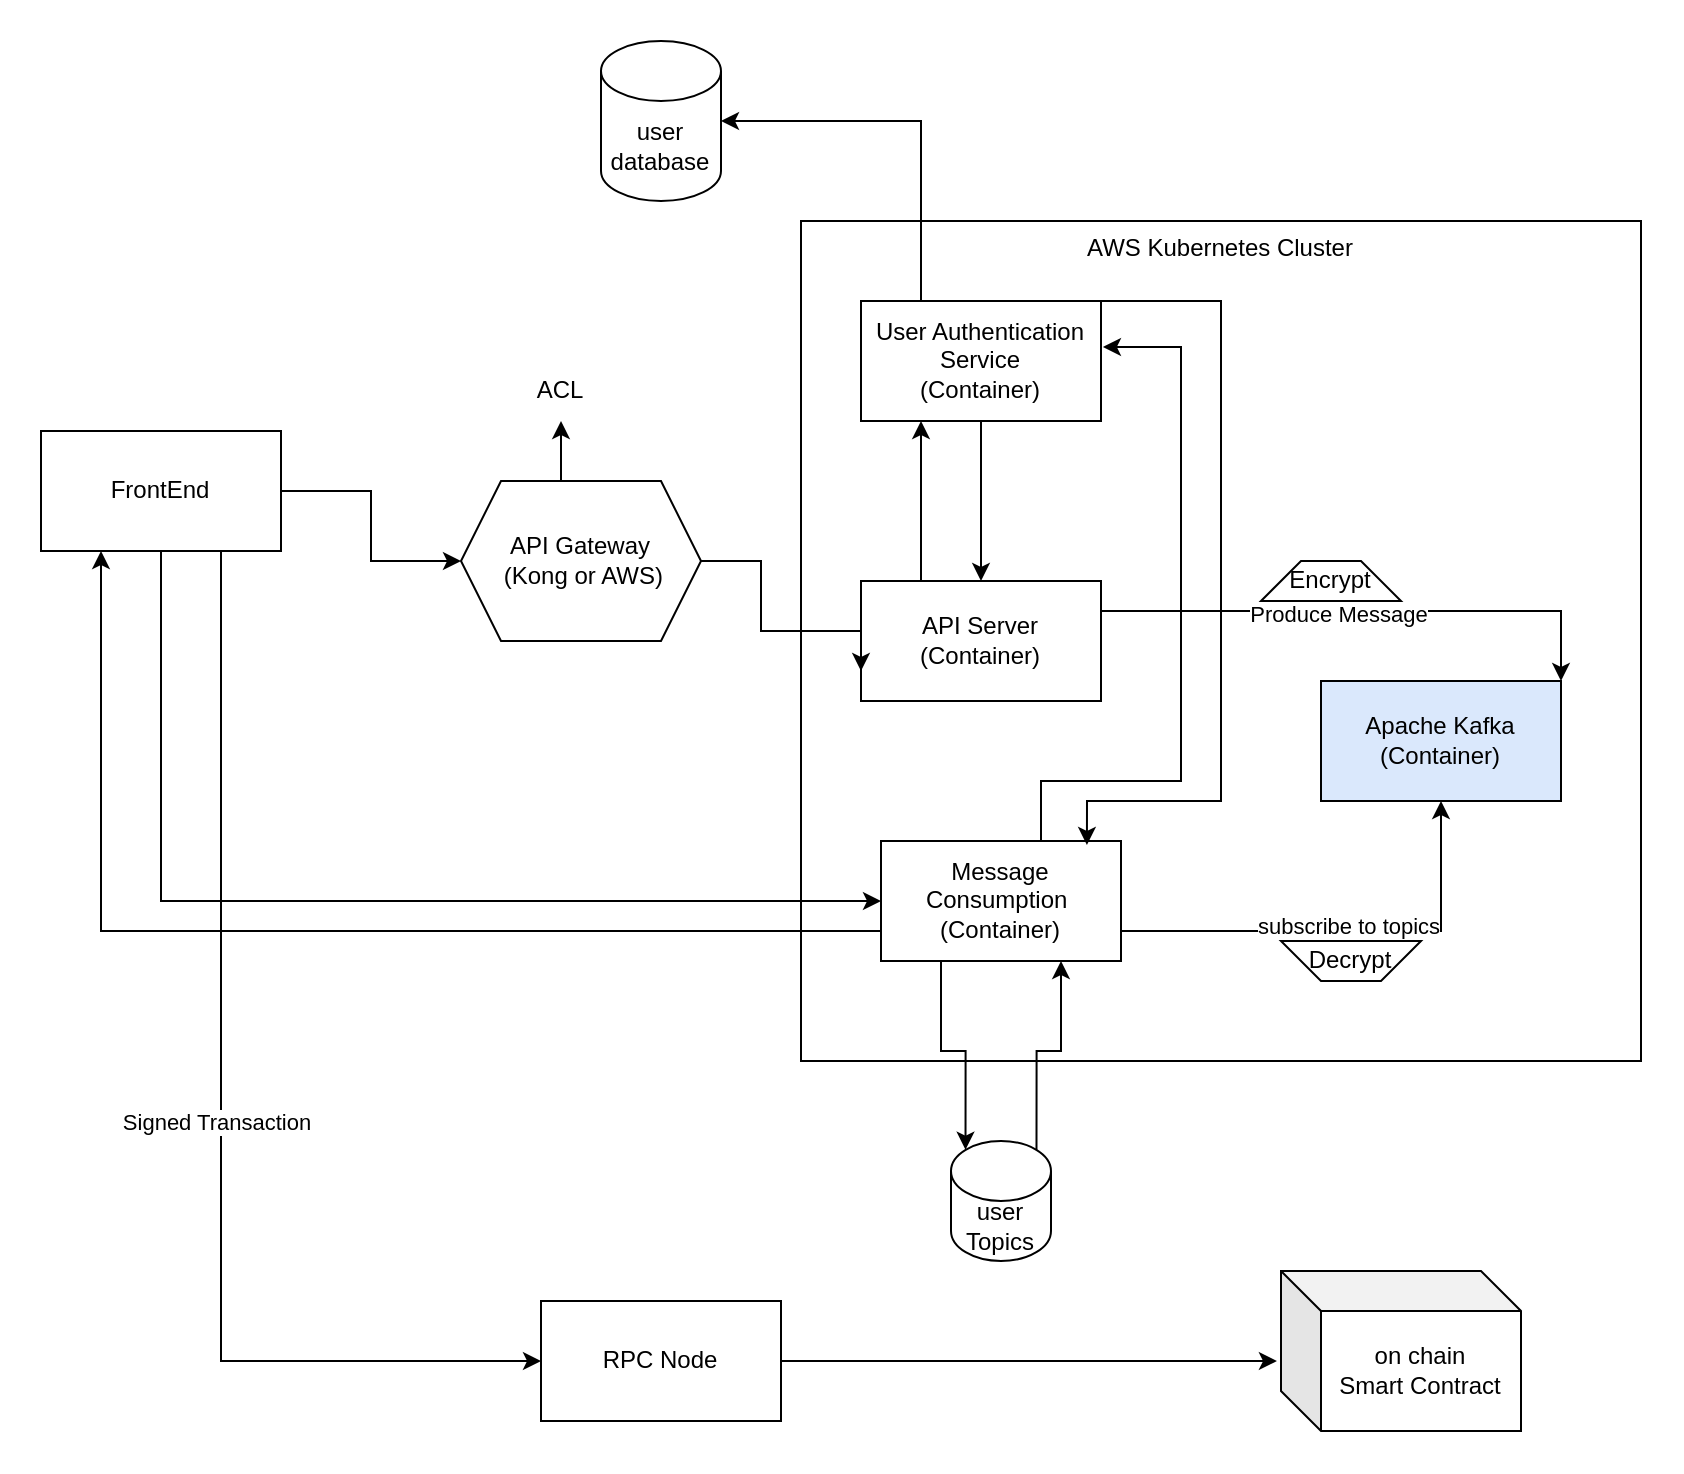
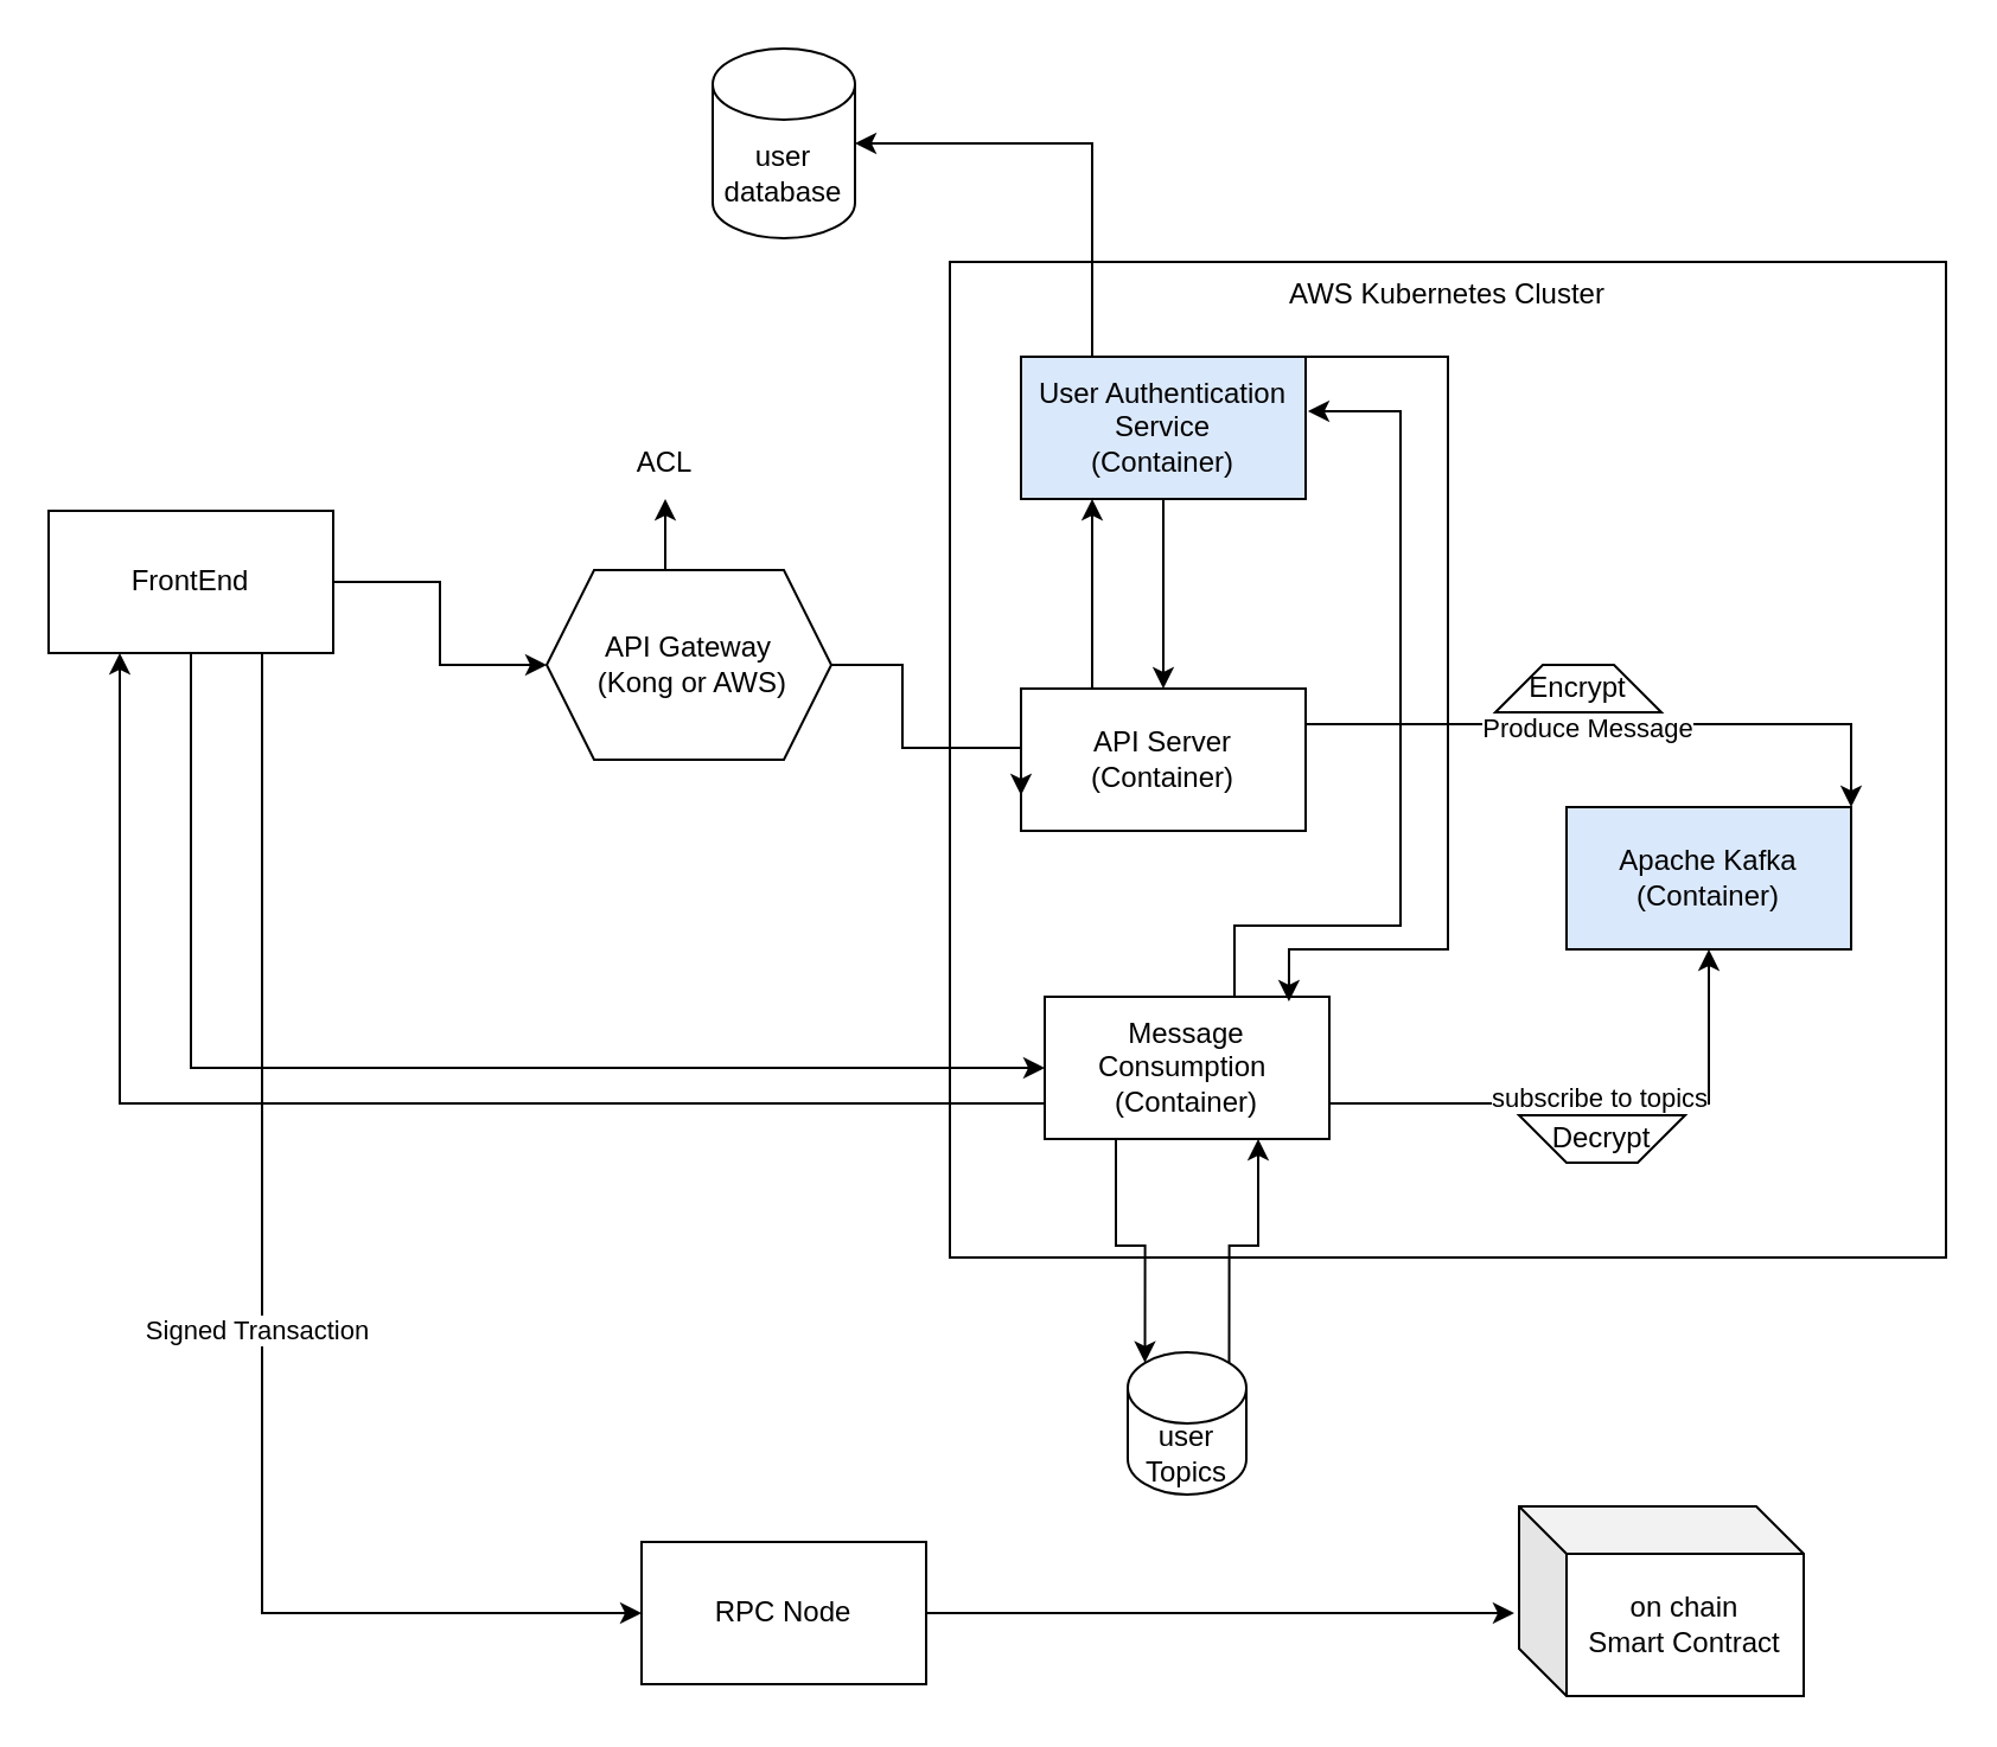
  <mxCell id="0" />
  <mxCell id="1" parent="0" />
  <mxCell id="2" style="edgeStyle=orthogonalEdgeStyle;rounded=0;orthogonalLoop=1;jettySize=auto;html=1;exitX=1;exitY=0.5;exitDx=0;exitDy=0;entryX=0;entryY=0.5;entryDx=0;entryDy=0;" edge="1" parent="1" source="5" target="7"><mxGeometry relative="1" as="geometry" /></mxCell>
  <mxCell id="3" style="edgeStyle=orthogonalEdgeStyle;rounded=0;orthogonalLoop=1;jettySize=auto;html=1;exitX=0.75;exitY=1;exitDx=0;exitDy=0;entryX=0;entryY=0.5;entryDx=0;entryDy=0;" edge="1" parent="1" source="5" target="30"><mxGeometry relative="1" as="geometry" /></mxCell>
  <mxCell id="4" value="Signed Transaction" style="edgeLabel;html=1;align=center;verticalAlign=middle;resizable=0;points=[];" vertex="1" connectable="0" parent="3"><mxGeometry x="0.008" y="-3" relative="1" as="geometry"><mxPoint as="offset" /></mxGeometry></mxCell>
  <mxCell id="5" value="FrontEnd" style="rounded=0;whiteSpace=wrap;html=1;" vertex="1" parent="1"><mxGeometry x="20" y="215" width="120" height="60" as="geometry" /></mxCell>
  <mxCell id="6" style="edgeStyle=orthogonalEdgeStyle;rounded=0;orthogonalLoop=1;jettySize=auto;html=1;exitX=0.375;exitY=0;exitDx=0;exitDy=0;entryX=0.5;entryY=1;entryDx=0;entryDy=0;" edge="1" parent="1" source="7" target="29"><mxGeometry relative="1" as="geometry" /></mxCell>
  <mxCell id="7" value="API Gateway&lt;br&gt;&amp;nbsp;(Kong or AWS)" style="shape=hexagon;perimeter=hexagonPerimeter2;whiteSpace=wrap;html=1;fixedSize=1;" vertex="1" parent="1"><mxGeometry x="230" y="240" width="120" height="80" as="geometry" /></mxCell>
  <mxCell id="8" value="AWS Kubernetes Cluster" style="whiteSpace=wrap;html=1;aspect=fixed;verticalAlign=top;" vertex="1" parent="1"><mxGeometry x="400" y="110" width="420" height="420" as="geometry" /></mxCell>
  <mxCell id="9" style="edgeStyle=orthogonalEdgeStyle;rounded=0;orthogonalLoop=1;jettySize=auto;html=1;exitX=0.5;exitY=1;exitDx=0;exitDy=0;entryX=0.5;entryY=0;entryDx=0;entryDy=0;" edge="1" parent="1" source="10" target="14"><mxGeometry relative="1" as="geometry" /></mxCell>
- <mxCell id="10" value="User Authentication Service&lt;br&gt;(Container)" style="rounded=0;whiteSpace=wrap;html=1;" vertex="1" parent="1"><mxGeometry x="430" y="150" width="120" height="60" as="geometry" /></mxCell>
+ <mxCell id="10" value="User Authentication Service&lt;br&gt;(Container)" style="rounded=0;whiteSpace=wrap;html=1;fillColor=#dae8fc;" vertex="1" parent="1"><mxGeometry x="430" y="150" width="120" height="60" as="geometry" /></mxCell>
  <mxCell id="11" style="edgeStyle=orthogonalEdgeStyle;rounded=0;orthogonalLoop=1;jettySize=auto;html=1;exitX=0.25;exitY=0;exitDx=0;exitDy=0;entryX=0.25;entryY=1;entryDx=0;entryDy=0;" edge="1" parent="1" source="14" target="10"><mxGeometry relative="1" as="geometry" /></mxCell>
  <mxCell id="12" style="edgeStyle=orthogonalEdgeStyle;rounded=0;orthogonalLoop=1;jettySize=auto;html=1;exitX=1;exitY=0.25;exitDx=0;exitDy=0;entryX=1;entryY=0;entryDx=0;entryDy=0;" edge="1" parent="1" source="14" target="16"><mxGeometry relative="1" as="geometry" /></mxCell>
  <mxCell id="13" value="Produce Message" style="edgeLabel;html=1;align=center;verticalAlign=middle;resizable=0;points=[];" vertex="1" connectable="0" parent="12"><mxGeometry x="-0.106" y="-1" relative="1" as="geometry"><mxPoint as="offset" /></mxGeometry></mxCell>
  <mxCell id="14" value="API Server&lt;br&gt;(Container)" style="rounded=0;whiteSpace=wrap;html=1;" vertex="1" parent="1"><mxGeometry x="430" y="290" width="120" height="60" as="geometry" /></mxCell>
  <mxCell id="15" style="edgeStyle=orthogonalEdgeStyle;rounded=0;orthogonalLoop=1;jettySize=auto;html=1;exitX=1;exitY=0.5;exitDx=0;exitDy=0;entryX=0;entryY=0.75;entryDx=0;entryDy=0;" edge="1" parent="1" source="7" target="14"><mxGeometry relative="1" as="geometry"><Array as="points"><mxPoint x="380" y="280" /><mxPoint x="380" y="315" /></Array></mxGeometry></mxCell>
  <mxCell id="16" value="Apache Kafka&lt;br&gt;(Container)" style="rounded=0;whiteSpace=wrap;html=1;fillColor=#dae8fc;" vertex="1" parent="1"><mxGeometry x="660" y="340" width="120" height="60" as="geometry" /></mxCell>
  <mxCell id="17" value="user database" style="shape=cylinder3;whiteSpace=wrap;html=1;boundedLbl=1;backgroundOutline=1;size=15;" vertex="1" parent="1"><mxGeometry x="300" y="20" width="60" height="80" as="geometry" /></mxCell>
  <mxCell id="18" style="edgeStyle=orthogonalEdgeStyle;rounded=0;orthogonalLoop=1;jettySize=auto;html=1;exitX=0.25;exitY=0;exitDx=0;exitDy=0;entryX=1;entryY=0.5;entryDx=0;entryDy=0;entryPerimeter=0;" edge="1" parent="1" source="10" target="17"><mxGeometry relative="1" as="geometry" /></mxCell>
  <mxCell id="19" style="edgeStyle=orthogonalEdgeStyle;rounded=0;orthogonalLoop=1;jettySize=auto;html=1;exitX=1;exitY=0.75;exitDx=0;exitDy=0;entryX=0.5;entryY=1;entryDx=0;entryDy=0;" edge="1" parent="1" source="24" target="16"><mxGeometry relative="1" as="geometry" /></mxCell>
  <mxCell id="20" value="subscribe to topics" style="edgeLabel;html=1;align=center;verticalAlign=middle;resizable=0;points=[];" vertex="1" connectable="0" parent="19"><mxGeometry x="-0.008" y="3" relative="1" as="geometry"><mxPoint x="1" as="offset" /></mxGeometry></mxCell>
  <mxCell id="21" style="edgeStyle=orthogonalEdgeStyle;rounded=0;orthogonalLoop=1;jettySize=auto;html=1;exitX=0.855;exitY=0;exitDx=0;exitDy=4.35;exitPerimeter=0;entryX=0.75;entryY=1;entryDx=0;entryDy=0;" edge="1" parent="1" source="22" target="24"><mxGeometry relative="1" as="geometry" /></mxCell>
  <mxCell id="22" value="user&lt;br&gt;Topics" style="shape=cylinder3;whiteSpace=wrap;html=1;boundedLbl=1;backgroundOutline=1;size=15;" vertex="1" parent="1"><mxGeometry x="475" y="570" width="50" height="60" as="geometry" /></mxCell>
  <mxCell id="23" style="edgeStyle=orthogonalEdgeStyle;rounded=0;orthogonalLoop=1;jettySize=auto;html=1;exitX=0;exitY=0.75;exitDx=0;exitDy=0;entryX=0.25;entryY=1;entryDx=0;entryDy=0;" edge="1" parent="1" source="24" target="5"><mxGeometry relative="1" as="geometry" /></mxCell>
  <mxCell id="24" value="Message Consumption&amp;nbsp;&lt;br&gt;(Container)" style="rounded=0;whiteSpace=wrap;html=1;" vertex="1" parent="1"><mxGeometry x="440" y="420" width="120" height="60" as="geometry" /></mxCell>
  <mxCell id="25" style="edgeStyle=orthogonalEdgeStyle;rounded=0;orthogonalLoop=1;jettySize=auto;html=1;exitX=0.5;exitY=1;exitDx=0;exitDy=0;entryX=0;entryY=0.5;entryDx=0;entryDy=0;" edge="1" parent="1" source="5" target="24"><mxGeometry relative="1" as="geometry" /></mxCell>
  <mxCell id="26" style="edgeStyle=orthogonalEdgeStyle;rounded=0;orthogonalLoop=1;jettySize=auto;html=1;exitX=0.25;exitY=1;exitDx=0;exitDy=0;entryX=0.145;entryY=0;entryDx=0;entryDy=4.35;entryPerimeter=0;" edge="1" parent="1" source="24" target="22"><mxGeometry relative="1" as="geometry" /></mxCell>
  <mxCell id="27" style="edgeStyle=orthogonalEdgeStyle;rounded=0;orthogonalLoop=1;jettySize=auto;html=1;exitX=0.5;exitY=0;exitDx=0;exitDy=0;entryX=1.008;entryY=0.383;entryDx=0;entryDy=0;entryPerimeter=0;" edge="1" parent="1" source="24" target="10"><mxGeometry relative="1" as="geometry"><Array as="points"><mxPoint x="520" y="420" /><mxPoint x="520" y="390" /><mxPoint x="590" y="390" /><mxPoint x="590" y="173" /></Array></mxGeometry></mxCell>
  <mxCell id="28" style="edgeStyle=orthogonalEdgeStyle;rounded=0;orthogonalLoop=1;jettySize=auto;html=1;exitX=1;exitY=0;exitDx=0;exitDy=0;entryX=0.858;entryY=0.033;entryDx=0;entryDy=0;entryPerimeter=0;" edge="1" parent="1" source="10" target="24"><mxGeometry relative="1" as="geometry"><Array as="points"><mxPoint x="610" y="150" /><mxPoint x="610" y="400" /><mxPoint x="543" y="400" /></Array></mxGeometry></mxCell>
  <mxCell id="29" value="ACL" style="text;html=1;align=center;verticalAlign=middle;whiteSpace=wrap;rounded=0;" vertex="1" parent="1"><mxGeometry x="250" y="180" width="60" height="30" as="geometry" /></mxCell>
  <mxCell id="30" value="RPC Node" style="rounded=0;whiteSpace=wrap;html=1;" vertex="1" parent="1"><mxGeometry x="270" y="650" width="120" height="60" as="geometry" /></mxCell>
  <mxCell id="31" value="on chain&lt;br&gt;Smart Contract" style="shape=cube;whiteSpace=wrap;html=1;boundedLbl=1;backgroundOutline=1;darkOpacity=0.05;darkOpacity2=0.1;" vertex="1" parent="1"><mxGeometry x="640" y="635" width="120" height="80" as="geometry" /></mxCell>
  <mxCell id="32" style="edgeStyle=orthogonalEdgeStyle;rounded=0;orthogonalLoop=1;jettySize=auto;html=1;exitX=1;exitY=0.5;exitDx=0;exitDy=0;entryX=-0.017;entryY=0.563;entryDx=0;entryDy=0;entryPerimeter=0;" edge="1" parent="1" source="30" target="31"><mxGeometry relative="1" as="geometry" /></mxCell>
  <mxCell id="33" value="Encrypt" style="shape=trapezoid;perimeter=trapezoidPerimeter;whiteSpace=wrap;html=1;fixedSize=1;" vertex="1" parent="1"><mxGeometry x="630" y="280" width="70" height="20" as="geometry" /></mxCell>
  <mxCell id="34" value="Decrypt" style="shape=trapezoid;perimeter=trapezoidPerimeter;whiteSpace=wrap;html=1;fixedSize=1;direction=west;" vertex="1" parent="1"><mxGeometry x="640" y="470" width="70" height="20" as="geometry" /></mxCell>
